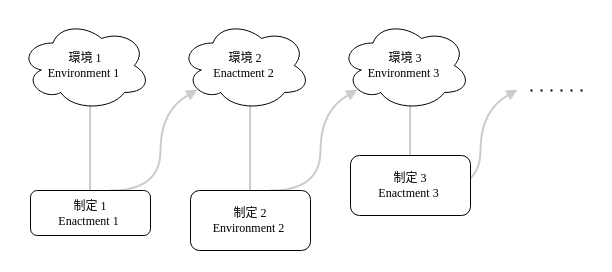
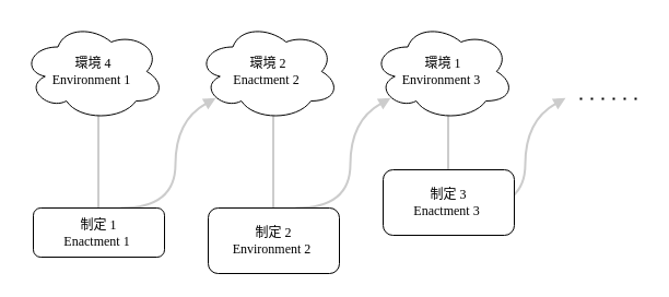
  <mxCell id="0" />
  <mxCell id="1" parent="0" />
  <mxCell id="2" value="" style="endArrow=none;dashed=1;html=1;dashPattern=1 4;strokeWidth=2;rounded=0;" edge="1" parent="1"><mxGeometry width="50" height="50" relative="1" as="geometry"><mxPoint x="530" y="90" as="sourcePoint" /><mxPoint x="590" y="90" as="targetPoint" /></mxGeometry></mxCell>
  <mxCell id="3" value="" style="group" vertex="1" connectable="0" parent="1"><mxGeometry x="20" y="20" width="140" height="230" as="geometry" /></mxCell>
  <mxCell id="4" value="" style="endArrow=none;html=1;rounded=0;strokeColor=#CCCCCC;strokeWidth=2;" edge="1" parent="3"><mxGeometry width="50" height="50" relative="1" as="geometry"><mxPoint x="69.5" y="170" as="sourcePoint" /><mxPoint x="69.5" y="80" as="targetPoint" /></mxGeometry></mxCell>
- <mxCell id="5" value="&lt;font face=&quot;標楷體&quot;&gt;環境 1&lt;/font&gt;&lt;div&gt;&lt;font face=&quot;標楷體&quot;&gt;Environment 1&amp;nbsp;&lt;/font&gt;&lt;/div&gt;" style="ellipse;shape=cloud;whiteSpace=wrap;html=1;" vertex="1" parent="3"><mxGeometry width="130" height="90" as="geometry" /></mxCell>
+ <mxCell id="5" value="&lt;font face=&quot;標楷體&quot;&gt;環境 4&lt;/font&gt;&lt;div&gt;&lt;font face=&quot;標楷體&quot;&gt;Environment 1&amp;nbsp;&lt;/font&gt;&lt;/div&gt;" style="ellipse;shape=cloud;whiteSpace=wrap;html=1;" vertex="1" parent="3"><mxGeometry width="130" height="90" as="geometry" /></mxCell>
  <mxCell id="6" value="" style="curved=1;endArrow=block;html=1;rounded=0;entryX=0.13;entryY=0.77;entryDx=0;entryDy=0;entryPerimeter=0;strokeColor=#CCCCCC;strokeWidth=2;align=center;verticalAlign=middle;fontFamily=Helvetica;fontSize=11;fontColor=default;labelBackgroundColor=default;endFill=1;" edge="1" parent="3"><mxGeometry width="50" height="50" relative="1" as="geometry"><mxPoint x="90" y="170" as="sourcePoint" /><mxPoint x="176.9" y="69.3" as="targetPoint" /><Array as="points"><mxPoint x="140" y="170" /><mxPoint x="140" y="90" /></Array></mxGeometry></mxCell>
  <mxCell id="7" value="&lt;font face=&quot;標楷體&quot;&gt;制定 1&lt;/font&gt;&lt;div&gt;&lt;font face=&quot;標楷體&quot;&gt;Enactment 1&amp;nbsp;&lt;/font&gt;&lt;/div&gt;" style="rounded=1;whiteSpace=wrap;html=1;" vertex="1" parent="3"><mxGeometry x="10" y="170" width="120" height="45" as="geometry" /></mxCell>
  <mxCell id="8" value="" style="group" vertex="1" connectable="0" parent="1"><mxGeometry x="180" y="20" width="140" height="230" as="geometry" /></mxCell>
  <mxCell id="9" value="" style="endArrow=none;html=1;rounded=0;strokeColor=#CCCCCC;strokeWidth=2;" edge="1" parent="8"><mxGeometry width="50" height="50" relative="1" as="geometry"><mxPoint x="69.5" y="170" as="sourcePoint" /><mxPoint x="69.5" y="80" as="targetPoint" /></mxGeometry></mxCell>
  <mxCell id="10" value="&lt;font face=&quot;標楷體&quot;&gt;環境 2&lt;/font&gt;&lt;div&gt;&lt;font face=&quot;標楷體&quot;&gt;Enactment 2&amp;nbsp;&lt;/font&gt;&lt;/div&gt;" style="ellipse;shape=cloud;whiteSpace=wrap;html=1;" vertex="1" parent="8"><mxGeometry width="130" height="90" as="geometry" /></mxCell>
  <mxCell id="11" value="" style="curved=1;endArrow=block;html=1;rounded=0;entryX=0.13;entryY=0.77;entryDx=0;entryDy=0;entryPerimeter=0;strokeColor=#CCCCCC;strokeWidth=2;align=center;verticalAlign=middle;fontFamily=Helvetica;fontSize=11;fontColor=default;labelBackgroundColor=default;endFill=1;" edge="1" parent="8"><mxGeometry width="50" height="50" relative="1" as="geometry"><mxPoint x="90" y="170" as="sourcePoint" /><mxPoint x="176.9" y="69.3" as="targetPoint" /><Array as="points"><mxPoint x="140" y="170" /><mxPoint x="140" y="90" /></Array></mxGeometry></mxCell>
  <mxCell id="12" value="&lt;font face=&quot;標楷體&quot;&gt;制定 2&lt;/font&gt;&lt;div&gt;&lt;font face=&quot;標楷體&quot;&gt;Environment 2&amp;nbsp;&lt;/font&gt;&lt;/div&gt;" style="rounded=1;whiteSpace=wrap;html=1;" vertex="1" parent="8"><mxGeometry x="10" y="170" width="120" height="60" as="geometry" /></mxCell>
  <mxCell id="13" value="" style="group" vertex="1" connectable="0" parent="1"><mxGeometry x="340" y="20" width="140" height="230" as="geometry" /></mxCell>
  <mxCell id="14" value="" style="endArrow=none;html=1;rounded=0;strokeColor=#CCCCCC;strokeWidth=2;" edge="1" parent="13"><mxGeometry width="50" height="50" relative="1" as="geometry"><mxPoint x="69.5" y="170" as="sourcePoint" /><mxPoint x="69.5" y="80" as="targetPoint" /></mxGeometry></mxCell>
- <mxCell id="15" value="&lt;font face=&quot;標楷體&quot;&gt;環境 3&lt;/font&gt;&lt;div&gt;&lt;font face=&quot;標楷體&quot;&gt;Environment 3&amp;nbsp;&lt;/font&gt;&lt;/div&gt;" style="ellipse;shape=cloud;whiteSpace=wrap;html=1;" vertex="1" parent="13"><mxGeometry width="130" height="90" as="geometry" /></mxCell>
+ <mxCell id="15" value="&lt;font face=&quot;標楷體&quot;&gt;環境 1&lt;/font&gt;&lt;div&gt;&lt;font face=&quot;標楷體&quot;&gt;Environment 3&amp;nbsp;&lt;/font&gt;&lt;/div&gt;" style="ellipse;shape=cloud;whiteSpace=wrap;html=1;" vertex="1" parent="13"><mxGeometry width="130" height="90" as="geometry" /></mxCell>
  <mxCell id="16" value="" style="curved=1;endArrow=block;html=1;rounded=0;entryX=0.13;entryY=0.77;entryDx=0;entryDy=0;entryPerimeter=0;strokeColor=#CCCCCC;strokeWidth=2;align=center;verticalAlign=middle;fontFamily=Helvetica;fontSize=11;fontColor=default;labelBackgroundColor=default;endFill=1;" edge="1" parent="13"><mxGeometry width="50" height="50" relative="1" as="geometry"><mxPoint x="90" y="170" as="sourcePoint" /><mxPoint x="176.9" y="69.3" as="targetPoint" /><Array as="points"><mxPoint x="140" y="170" /><mxPoint x="140" y="90" /></Array></mxGeometry></mxCell>
  <mxCell id="17" value="&lt;font face=&quot;標楷體&quot;&gt;制定 3&lt;/font&gt;&lt;div&gt;&lt;font face=&quot;標楷體&quot;&gt;Enactment 3&amp;nbsp;&lt;/font&gt;&lt;/div&gt;" style="rounded=1;whiteSpace=wrap;html=1;" vertex="1" parent="13"><mxGeometry x="10" y="135" width="120" height="60" as="geometry" /></mxCell>
